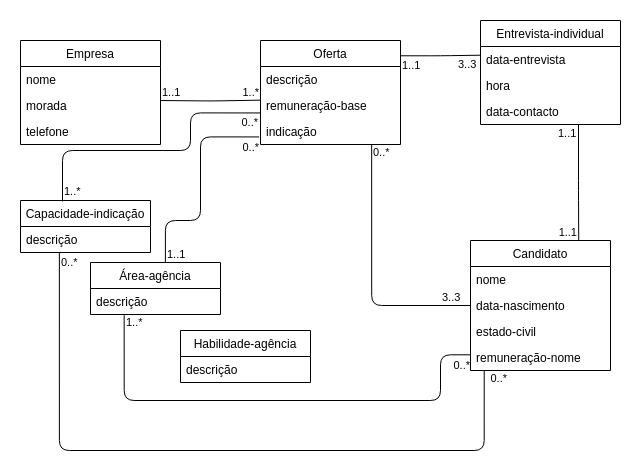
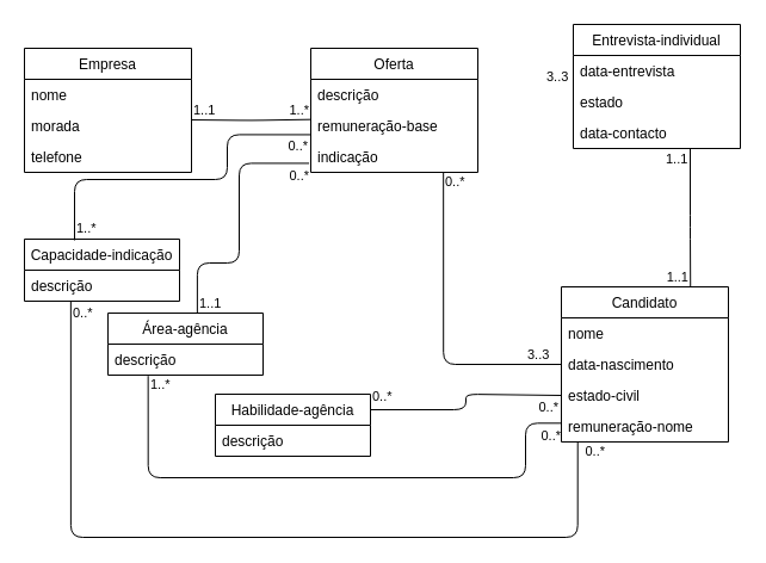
  <mxCell id="0" />
  <mxCell id="1" parent="0" />
  <mxCell id="2" value="Empresa" style="swimlane;fontStyle=0;childLayout=stackLayout;horizontal=1;startSize=26;fillColor=none;horizontalStack=0;resizeParent=1;resizeParentMax=0;resizeLast=0;collapsible=1;marginBottom=0;" vertex="1" parent="1"><mxGeometry x="20" y="40" width="140" height="104" as="geometry" /></mxCell>
  <mxCell id="3" value="nome" style="text;strokeColor=none;fillColor=none;align=left;verticalAlign=top;spacingLeft=4;spacingRight=4;overflow=hidden;rotatable=0;points=[[0,0.5],[1,0.5]];portConstraint=eastwest;" vertex="1" parent="2"><mxGeometry y="26" width="140" height="26" as="geometry" /></mxCell>
  <mxCell id="4" value="morada" style="text;strokeColor=none;fillColor=none;align=left;verticalAlign=top;spacingLeft=4;spacingRight=4;overflow=hidden;rotatable=0;points=[[0,0.5],[1,0.5]];portConstraint=eastwest;" vertex="1" parent="2"><mxGeometry y="52" width="140" height="26" as="geometry" /></mxCell>
  <mxCell id="5" value="telefone" style="text;strokeColor=none;fillColor=none;align=left;verticalAlign=top;spacingLeft=4;spacingRight=4;overflow=hidden;rotatable=0;points=[[0,0.5],[1,0.5]];portConstraint=eastwest;" vertex="1" parent="2"><mxGeometry y="78" width="140" height="26" as="geometry" /></mxCell>
  <mxCell id="6" value="Oferta" style="swimlane;fontStyle=0;childLayout=stackLayout;horizontal=1;startSize=26;fillColor=none;horizontalStack=0;resizeParent=1;resizeParentMax=0;resizeLast=0;collapsible=1;marginBottom=0;" vertex="1" parent="1"><mxGeometry x="260" y="40" width="140" height="104" as="geometry" /></mxCell>
  <mxCell id="7" value="descrição" style="text;strokeColor=none;fillColor=none;align=left;verticalAlign=top;spacingLeft=4;spacingRight=4;overflow=hidden;rotatable=0;points=[[0,0.5],[1,0.5]];portConstraint=eastwest;" vertex="1" parent="6"><mxGeometry y="26" width="140" height="26" as="geometry" /></mxCell>
  <mxCell id="8" value="remuneração-base" style="text;strokeColor=none;fillColor=none;align=left;verticalAlign=top;spacingLeft=4;spacingRight=4;overflow=hidden;rotatable=0;points=[[0,0.5],[1,0.5]];portConstraint=eastwest;" vertex="1" parent="6"><mxGeometry y="52" width="140" height="26" as="geometry" /></mxCell>
  <mxCell id="9" value="indicação" style="text;strokeColor=none;fillColor=none;align=left;verticalAlign=top;spacingLeft=4;spacingRight=4;overflow=hidden;rotatable=0;points=[[0,0.5],[1,0.5]];portConstraint=eastwest;" vertex="1" parent="6"><mxGeometry y="78" width="140" height="26" as="geometry" /></mxCell>
  <mxCell id="10" value="" style="endArrow=none;html=1;edgeStyle=orthogonalEdgeStyle;entryX=0.002;entryY=0.295;entryDx=0;entryDy=0;entryPerimeter=0;" edge="1" parent="1" target="8"><mxGeometry relative="1" as="geometry"><mxPoint x="160" y="100" as="sourcePoint" /><mxPoint x="250" y="100" as="targetPoint" /></mxGeometry></mxCell>
  <mxCell id="11" value="1..1" style="edgeLabel;resizable=0;html=1;align=left;verticalAlign=bottom;" connectable="0" vertex="1" parent="10"><mxGeometry x="-1" relative="1" as="geometry" /></mxCell>
  <mxCell id="12" value="1..*" style="edgeLabel;resizable=0;html=1;align=right;verticalAlign=bottom;" connectable="0" vertex="1" parent="10"><mxGeometry x="1" relative="1" as="geometry"><mxPoint x="-1" as="offset" /></mxGeometry></mxCell>
  <mxCell id="13" value="Candidato" style="swimlane;fontStyle=0;childLayout=stackLayout;horizontal=1;startSize=26;fillColor=none;horizontalStack=0;resizeParent=1;resizeParentMax=0;resizeLast=0;collapsible=1;marginBottom=0;" vertex="1" parent="1"><mxGeometry x="470" y="240" width="140" height="130" as="geometry" /></mxCell>
  <mxCell id="14" value="nome" style="text;strokeColor=none;fillColor=none;align=left;verticalAlign=top;spacingLeft=4;spacingRight=4;overflow=hidden;rotatable=0;points=[[0,0.5],[1,0.5]];portConstraint=eastwest;" vertex="1" parent="13"><mxGeometry y="26" width="140" height="26" as="geometry" /></mxCell>
  <mxCell id="15" value="data-nascimento" style="text;strokeColor=none;fillColor=none;align=left;verticalAlign=top;spacingLeft=4;spacingRight=4;overflow=hidden;rotatable=0;points=[[0,0.5],[1,0.5]];portConstraint=eastwest;" vertex="1" parent="13"><mxGeometry y="52" width="140" height="26" as="geometry" /></mxCell>
  <mxCell id="16" value="estado-civil" style="text;strokeColor=none;fillColor=none;align=left;verticalAlign=top;spacingLeft=4;spacingRight=4;overflow=hidden;rotatable=0;points=[[0,0.5],[1,0.5]];portConstraint=eastwest;" vertex="1" parent="13"><mxGeometry y="78" width="140" height="26" as="geometry" /></mxCell>
  <mxCell id="17" value="remuneração-nome" style="text;strokeColor=none;fillColor=none;align=left;verticalAlign=top;spacingLeft=4;spacingRight=4;overflow=hidden;rotatable=0;points=[[0,0.5],[1,0.5]];portConstraint=eastwest;" vertex="1" parent="13"><mxGeometry y="104" width="140" height="26" as="geometry" /></mxCell>
  <mxCell id="18" value="Entrevista-individual" style="swimlane;fontStyle=0;childLayout=stackLayout;horizontal=1;startSize=26;fillColor=none;horizontalStack=0;resizeParent=1;resizeParentMax=0;resizeLast=0;collapsible=1;marginBottom=0;" vertex="1" parent="1"><mxGeometry x="480" y="20" width="140" height="104" as="geometry" /></mxCell>
  <mxCell id="19" value="data-entrevista" style="text;strokeColor=none;fillColor=none;align=left;verticalAlign=top;spacingLeft=4;spacingRight=4;overflow=hidden;rotatable=0;points=[[0,0.5],[1,0.5]];portConstraint=eastwest;" vertex="1" parent="18"><mxGeometry y="26" width="140" height="26" as="geometry" /></mxCell>
- <mxCell id="20" value="hora" style="text;strokeColor=none;fillColor=none;align=left;verticalAlign=top;spacingLeft=4;spacingRight=4;overflow=hidden;rotatable=0;points=[[0,0.5],[1,0.5]];portConstraint=eastwest;" vertex="1" parent="18"><mxGeometry y="52" width="140" height="26" as="geometry" /></mxCell>
+ <mxCell id="20" value="estado" style="text;strokeColor=none;fillColor=none;align=left;verticalAlign=top;spacingLeft=4;spacingRight=4;overflow=hidden;rotatable=0;points=[[0,0.5],[1,0.5]];portConstraint=eastwest;" vertex="1" parent="18"><mxGeometry y="52" width="140" height="26" as="geometry" /></mxCell>
  <mxCell id="21" value="data-contacto" style="text;strokeColor=none;fillColor=none;align=left;verticalAlign=top;spacingLeft=4;spacingRight=4;overflow=hidden;rotatable=0;points=[[0,0.5],[1,0.5]];portConstraint=eastwest;" vertex="1" parent="18"><mxGeometry y="78" width="140" height="26" as="geometry" /></mxCell>
  <mxCell id="22" value="" style="endArrow=none;html=1;edgeStyle=orthogonalEdgeStyle;entryX=0;entryY=0.5;entryDx=0;entryDy=0;exitX=0.794;exitY=1.016;exitDx=0;exitDy=0;exitPerimeter=0;" edge="1" parent="1" source="9" target="15"><mxGeometry relative="1" as="geometry"><mxPoint x="330" y="150" as="sourcePoint" /><mxPoint x="490" y="105" as="targetPoint" /></mxGeometry></mxCell>
  <mxCell id="23" value="0..*" style="edgeLabel;resizable=0;html=1;align=left;verticalAlign=bottom;" connectable="0" vertex="1" parent="22"><mxGeometry x="-1" relative="1" as="geometry"><mxPoint y="15.58" as="offset" /></mxGeometry></mxCell>
  <mxCell id="24" value="3..3" style="edgeLabel;resizable=0;html=1;align=left;verticalAlign=bottom;rotation=0;" connectable="0" vertex="1" parent="1"><mxGeometry x="456" y="72" as="geometry" /></mxCell>
- <mxCell id="25" value="" style="endArrow=none;html=1;edgeStyle=orthogonalEdgeStyle;entryX=-0.002;entryY=0.335;entryDx=0;entryDy=0;exitX=0.998;exitY=0.147;exitDx=0;exitDy=0;exitPerimeter=0;entryPerimeter=0;" edge="1" parent="1" source="6" target="19"><mxGeometry relative="1" as="geometry"><mxPoint x="320" y="200" as="sourcePoint" /><mxPoint x="450" y="200" as="targetPoint" /></mxGeometry></mxCell>
- <mxCell id="26" value="1..1" style="edgeLabel;resizable=0;html=1;align=left;verticalAlign=bottom;" connectable="0" vertex="1" parent="25"><mxGeometry x="-1" relative="1" as="geometry"><mxPoint x="0.06" y="17.7" as="offset" /></mxGeometry></mxCell>
  <mxCell id="27" value="3..3" style="edgeLabel;resizable=0;html=1;align=left;verticalAlign=bottom;" connectable="0" vertex="1" parent="1"><mxGeometry x="440" y="304.998" as="geometry" /></mxCell>
  <mxCell id="28" value="" style="endArrow=none;html=1;edgeStyle=orthogonalEdgeStyle;exitX=0.7;exitY=1.016;exitDx=0;exitDy=0;exitPerimeter=0;entryX=0.773;entryY=0.001;entryDx=0;entryDy=0;entryPerimeter=0;" edge="1" parent="1" source="21" target="13"><mxGeometry relative="1" as="geometry"><mxPoint x="380" y="161.85" as="sourcePoint" /><mxPoint x="579" y="230" as="targetPoint" /><Array as="points"><mxPoint x="578" y="190" /><mxPoint x="578" y="190" /></Array></mxGeometry></mxCell>
  <mxCell id="29" value="1..1" style="edgeLabel;resizable=0;html=1;align=left;verticalAlign=bottom;" connectable="0" vertex="1" parent="28"><mxGeometry x="-1" relative="1" as="geometry"><mxPoint x="-22" y="16.58" as="offset" /></mxGeometry></mxCell>
  <mxCell id="30" value="1..1" style="edgeLabel;resizable=0;html=1;align=right;verticalAlign=bottom;" connectable="0" vertex="1" parent="28"><mxGeometry x="1" relative="1" as="geometry"><mxPoint x="-1.03" as="offset" /></mxGeometry></mxCell>
  <mxCell id="31" value="Capacidade-indicação" style="swimlane;fontStyle=0;childLayout=stackLayout;horizontal=1;startSize=26;fillColor=none;horizontalStack=0;resizeParent=1;resizeParentMax=0;resizeLast=0;collapsible=1;marginBottom=0;" vertex="1" parent="1"><mxGeometry x="20" y="200" width="130" height="52" as="geometry" /></mxCell>
  <mxCell id="32" value="descrição" style="text;strokeColor=none;fillColor=none;align=left;verticalAlign=top;spacingLeft=4;spacingRight=4;overflow=hidden;rotatable=0;points=[[0,0.5],[1,0.5]];portConstraint=eastwest;" vertex="1" parent="31"><mxGeometry y="26" width="130" height="26" as="geometry" /></mxCell>
  <mxCell id="33" value="Área-agência" style="swimlane;fontStyle=0;childLayout=stackLayout;horizontal=1;startSize=26;fillColor=none;horizontalStack=0;resizeParent=1;resizeParentMax=0;resizeLast=0;collapsible=1;marginBottom=0;" vertex="1" parent="1"><mxGeometry x="90" y="262" width="130" height="52" as="geometry" /></mxCell>
  <mxCell id="34" value="descrição" style="text;strokeColor=none;fillColor=none;align=left;verticalAlign=top;spacingLeft=4;spacingRight=4;overflow=hidden;rotatable=0;points=[[0,0.5],[1,0.5]];portConstraint=eastwest;" vertex="1" parent="33"><mxGeometry y="26" width="130" height="26" as="geometry" /></mxCell>
  <mxCell id="35" value="Habilidade-agência" style="swimlane;fontStyle=0;childLayout=stackLayout;horizontal=1;startSize=26;fillColor=none;horizontalStack=0;resizeParent=1;resizeParentMax=0;resizeLast=0;collapsible=1;marginBottom=0;" vertex="1" parent="1"><mxGeometry x="180" y="330" width="130" height="52" as="geometry" /></mxCell>
  <mxCell id="36" value="descrição" style="text;strokeColor=none;fillColor=none;align=left;verticalAlign=top;spacingLeft=4;spacingRight=4;overflow=hidden;rotatable=0;points=[[0,0.5],[1,0.5]];portConstraint=eastwest;" vertex="1" parent="35"><mxGeometry y="26" width="130" height="26" as="geometry" /></mxCell>
  <mxCell id="37" value="" style="endArrow=none;html=1;edgeStyle=orthogonalEdgeStyle;exitX=0.323;exitY=0.019;exitDx=0;exitDy=0;exitPerimeter=0;entryX=0.002;entryY=0.786;entryDx=0;entryDy=0;entryPerimeter=0;" edge="1" parent="1" source="31" target="8"><mxGeometry relative="1" as="geometry"><mxPoint x="190" y="190" as="sourcePoint" /><mxPoint x="350" y="190" as="targetPoint" /><Array as="points"><mxPoint x="62" y="150" /><mxPoint x="190" y="150" /><mxPoint x="190" y="112" /></Array></mxGeometry></mxCell>
  <mxCell id="38" value="1..*" style="edgeLabel;resizable=0;html=1;align=left;verticalAlign=bottom;" connectable="0" vertex="1" parent="37"><mxGeometry x="-1" relative="1" as="geometry"><mxPoint y="-2" as="offset" /></mxGeometry></mxCell>
  <mxCell id="39" value="0..*" style="edgeLabel;resizable=0;html=1;align=right;verticalAlign=bottom;" connectable="0" vertex="1" parent="37"><mxGeometry x="1" relative="1" as="geometry"><mxPoint x="-2" y="17.56" as="offset" /></mxGeometry></mxCell>
  <mxCell id="40" value="" style="endArrow=none;html=1;edgeStyle=orthogonalEdgeStyle;exitX=0.576;exitY=-0.008;exitDx=0;exitDy=0;exitPerimeter=0;entryX=-0.01;entryY=0.709;entryDx=0;entryDy=0;entryPerimeter=0;" edge="1" parent="1" source="33" target="9"><mxGeometry relative="1" as="geometry"><mxPoint x="190" y="210" as="sourcePoint" /><mxPoint x="350" y="210" as="targetPoint" /><Array as="points"><mxPoint x="165" y="220" /><mxPoint x="200" y="220" /><mxPoint x="200" y="136" /></Array></mxGeometry></mxCell>
  <mxCell id="41" value="1..1" style="edgeLabel;resizable=0;html=1;align=left;verticalAlign=bottom;" connectable="0" vertex="1" parent="40"><mxGeometry x="-1" relative="1" as="geometry" /></mxCell>
  <mxCell id="42" value="0..*" style="edgeLabel;resizable=0;html=1;align=right;verticalAlign=bottom;" connectable="0" vertex="1" parent="40"><mxGeometry x="1" relative="1" as="geometry"><mxPoint y="18.57" as="offset" /></mxGeometry></mxCell>
  <mxCell id="43" value="" style="endArrow=none;html=1;edgeStyle=orthogonalEdgeStyle;exitX=0.299;exitY=0.997;exitDx=0;exitDy=0;exitPerimeter=0;entryX=0.098;entryY=1.013;entryDx=0;entryDy=0;entryPerimeter=0;" edge="1" parent="1" source="32" target="17"><mxGeometry relative="1" as="geometry"><mxPoint x="449.5" y="547.184" as="sourcePoint" /><mxPoint x="484" y="380" as="targetPoint" /><Array as="points"><mxPoint x="59" y="450" /><mxPoint x="484" y="450" /></Array></mxGeometry></mxCell>
  <mxCell id="44" value="0..*" style="edgeLabel;resizable=0;html=1;align=left;verticalAlign=bottom;" connectable="0" vertex="1" parent="43"><mxGeometry x="-1" relative="1" as="geometry"><mxPoint y="18.08" as="offset" /></mxGeometry></mxCell>
  <mxCell id="45" value="0..*" style="edgeLabel;resizable=0;html=1;align=right;verticalAlign=bottom;" connectable="0" vertex="1" parent="43"><mxGeometry x="1" relative="1" as="geometry"><mxPoint x="23.76" y="16.24" as="offset" /></mxGeometry></mxCell>
+ <mxCell id="46" value="" style="endArrow=none;html=1;edgeStyle=orthogonalEdgeStyle;exitX=1;exitY=0.25;exitDx=0;exitDy=0;entryX=0;entryY=0.5;entryDx=0;entryDy=0;" edge="1" parent="1" source="35" target="16"><mxGeometry relative="1" as="geometry"><mxPoint x="270" y="418.588" as="sourcePoint" /><mxPoint x="468.29" y="330.036" as="targetPoint" /><Array as="points"><mxPoint x="390" y="343" /><mxPoint x="390" y="330" /><mxPoint x="470" y="330" /></Array></mxGeometry></mxCell>
+ <mxCell id="47" value="0..*" style="edgeLabel;resizable=0;html=1;align=left;verticalAlign=bottom;" connectable="0" vertex="1" parent="46"><mxGeometry x="-1" relative="1" as="geometry"><mxPoint y="-3" as="offset" /></mxGeometry></mxCell>
+ <mxCell id="48" value="0..*" style="edgeLabel;resizable=0;html=1;align=right;verticalAlign=bottom;" connectable="0" vertex="1" parent="46"><mxGeometry x="1" relative="1" as="geometry"><mxPoint x="-2" y="17.56" as="offset" /></mxGeometry></mxCell>
  <mxCell id="49" value="" style="endArrow=none;html=1;edgeStyle=orthogonalEdgeStyle;exitX=0.259;exitY=1.027;exitDx=0;exitDy=0;exitPerimeter=0;entryX=0.002;entryY=0.397;entryDx=0;entryDy=0;entryPerimeter=0;" edge="1" parent="1" source="34" target="17"><mxGeometry relative="1" as="geometry"><mxPoint x="372.89" y="479.184" as="sourcePoint" /><mxPoint x="466.61" y="354.034" as="targetPoint" /><Array as="points"><mxPoint x="124" y="400" /><mxPoint x="440" y="400" /><mxPoint x="440" y="354" /></Array></mxGeometry></mxCell>
  <mxCell id="50" value="1..*" style="edgeLabel;resizable=0;html=1;align=left;verticalAlign=bottom;" connectable="0" vertex="1" parent="49"><mxGeometry x="-1" relative="1" as="geometry"><mxPoint y="15.3" as="offset" /></mxGeometry></mxCell>
  <mxCell id="51" value="0..*" style="edgeLabel;resizable=0;html=1;align=right;verticalAlign=bottom;" connectable="0" vertex="1" parent="49"><mxGeometry x="1" relative="1" as="geometry"><mxPoint x="-1" y="18.57" as="offset" /></mxGeometry></mxCell>
